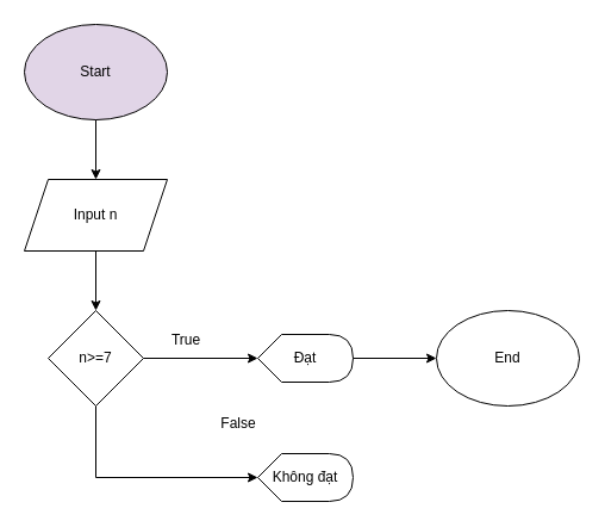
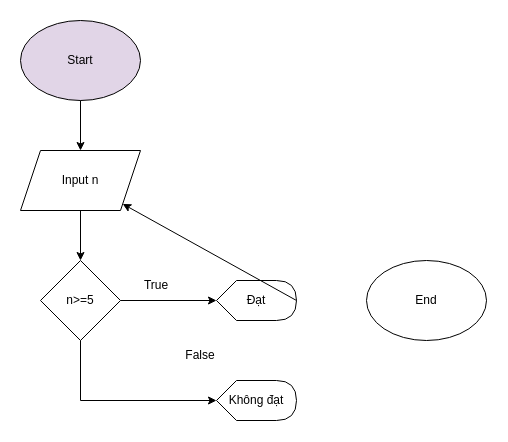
  <mxCell id="0" />
  <mxCell id="1" parent="0" />
  <mxCell id="2" value="Start" style="ellipse;whiteSpace=wrap;html=1;fillColor=#e1d5e7;" vertex="1" parent="1"><mxGeometry x="20" y="20" width="120" height="80" as="geometry" /></mxCell>
  <mxCell id="3" value="Input n" style="shape=parallelogram;perimeter=parallelogramPerimeter;whiteSpace=wrap;html=1;fixedSize=1;" vertex="1" parent="1"><mxGeometry x="20" y="150" width="120" height="60" as="geometry" /></mxCell>
- <mxCell id="4" value="n&amp;gt;=7" style="rhombus;whiteSpace=wrap;html=1;" vertex="1" parent="1"><mxGeometry x="40" y="260" width="80" height="80" as="geometry" /></mxCell>
+ <mxCell id="4" value="n&amp;gt;=5" style="rhombus;whiteSpace=wrap;html=1;" vertex="1" parent="1"><mxGeometry x="40" y="260" width="80" height="80" as="geometry" /></mxCell>
  <mxCell id="5" value="Đạt" style="shape=display;whiteSpace=wrap;html=1;" vertex="1" parent="1"><mxGeometry x="216" y="280" width="80" height="40" as="geometry" /></mxCell>
  <mxCell id="6" value="Không đạt" style="shape=display;whiteSpace=wrap;html=1;" vertex="1" parent="1"><mxGeometry x="216" y="380" width="80" height="40" as="geometry" /></mxCell>
  <mxCell id="7" value="" style="endArrow=classic;html=1;rounded=0;exitX=1;exitY=0.5;exitDx=0;exitDy=0;entryX=0;entryY=0.5;entryDx=0;entryDy=0;entryPerimeter=0;" edge="1" parent="1" source="4" target="5"><mxGeometry width="50" height="50" relative="1" as="geometry"><mxPoint x="156" y="340" as="sourcePoint" /><mxPoint x="206" y="290" as="targetPoint" /></mxGeometry></mxCell>
  <mxCell id="8" value="" style="endArrow=classic;html=1;rounded=0;exitX=0.5;exitY=1;exitDx=0;exitDy=0;entryX=0;entryY=0.5;entryDx=0;entryDy=0;entryPerimeter=0;" edge="1" parent="1" source="4" target="6"><mxGeometry width="50" height="50" relative="1" as="geometry"><mxPoint x="156" y="340" as="sourcePoint" /><mxPoint x="206" y="290" as="targetPoint" /><Array as="points"><mxPoint x="80" y="400" /></Array></mxGeometry></mxCell>
- <mxCell id="9" value="" style="endArrow=classic;html=1;rounded=0;exitX=1;exitY=0.5;exitDx=0;exitDy=0;exitPerimeter=0;entryX=0;entryY=0.5;entryDx=0;entryDy=0;" edge="1" parent="1" source="5" target="13"><mxGeometry width="50" height="50" relative="1" as="geometry"><mxPoint x="156" y="340" as="sourcePoint" /><mxPoint x="206" y="290" as="targetPoint" /></mxGeometry></mxCell>
+ <mxCell id="9" value="" style="endArrow=classic;html=1;rounded=0;exitX=1;exitY=0.5;exitDx=0;exitDy=0;exitPerimeter=0;" edge="1" parent="1" source="5" target="3"><mxGeometry width="50" height="50" relative="1" as="geometry"><mxPoint x="156" y="340" as="sourcePoint" /><mxPoint x="206" y="290" as="targetPoint" /></mxGeometry></mxCell>
  <mxCell id="10" value="" style="endArrow=classic;html=1;rounded=0;exitX=1;exitY=0.5;exitDx=0;exitDy=0;exitPerimeter=0;" edge="1" parent="1" source="13"><mxGeometry width="50" height="50" relative="1" as="geometry"><mxPoint x="156" y="340" as="sourcePoint" /><mxPoint x="396" y="300" as="targetPoint" /></mxGeometry></mxCell>
  <mxCell id="11" value="" style="endArrow=classic;html=1;rounded=0;exitX=0.5;exitY=1;exitDx=0;exitDy=0;entryX=0.5;entryY=0;entryDx=0;entryDy=0;" edge="1" parent="1" source="3" target="4"><mxGeometry width="50" height="50" relative="1" as="geometry"><mxPoint x="156" y="340" as="sourcePoint" /><mxPoint x="206" y="290" as="targetPoint" /></mxGeometry></mxCell>
  <mxCell id="12" value="" style="endArrow=classic;html=1;rounded=0;exitX=0.5;exitY=1;exitDx=0;exitDy=0;entryX=0.5;entryY=0;entryDx=0;entryDy=0;" edge="1" parent="1" source="2" target="3"><mxGeometry width="50" height="50" relative="1" as="geometry"><mxPoint x="156" y="340" as="sourcePoint" /><mxPoint x="206" y="290" as="targetPoint" /></mxGeometry></mxCell>
  <mxCell id="13" value="End" style="ellipse;whiteSpace=wrap;html=1;" vertex="1" parent="1"><mxGeometry x="366" y="260" width="120" height="80" as="geometry" /></mxCell>
  <mxCell id="14" value="True" style="text;html=1;align=center;verticalAlign=middle;whiteSpace=wrap;rounded=0;" vertex="1" parent="1"><mxGeometry x="126" y="270" width="60" height="30" as="geometry" /></mxCell>
  <mxCell id="15" value="False" style="text;html=1;align=center;verticalAlign=middle;whiteSpace=wrap;rounded=0;" vertex="1" parent="1"><mxGeometry x="170" y="340" width="60" height="30" as="geometry" /></mxCell>
